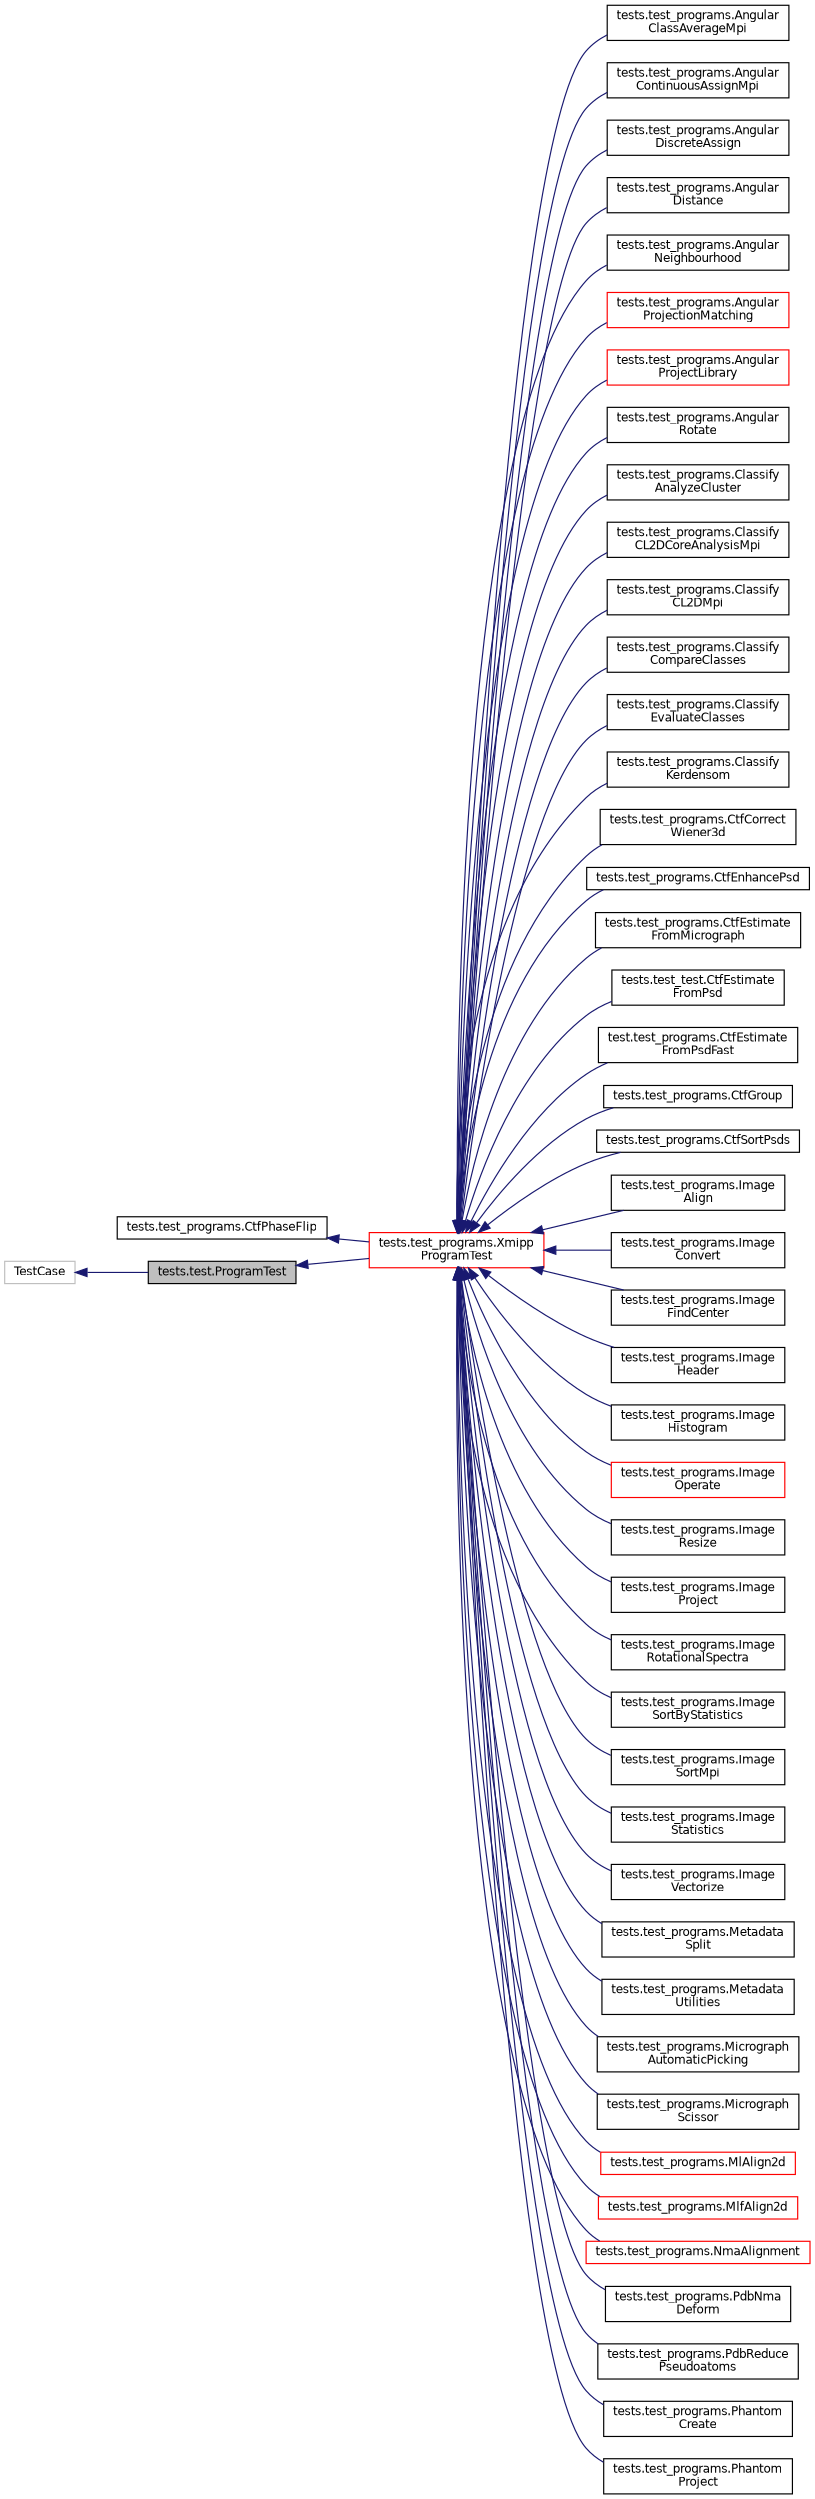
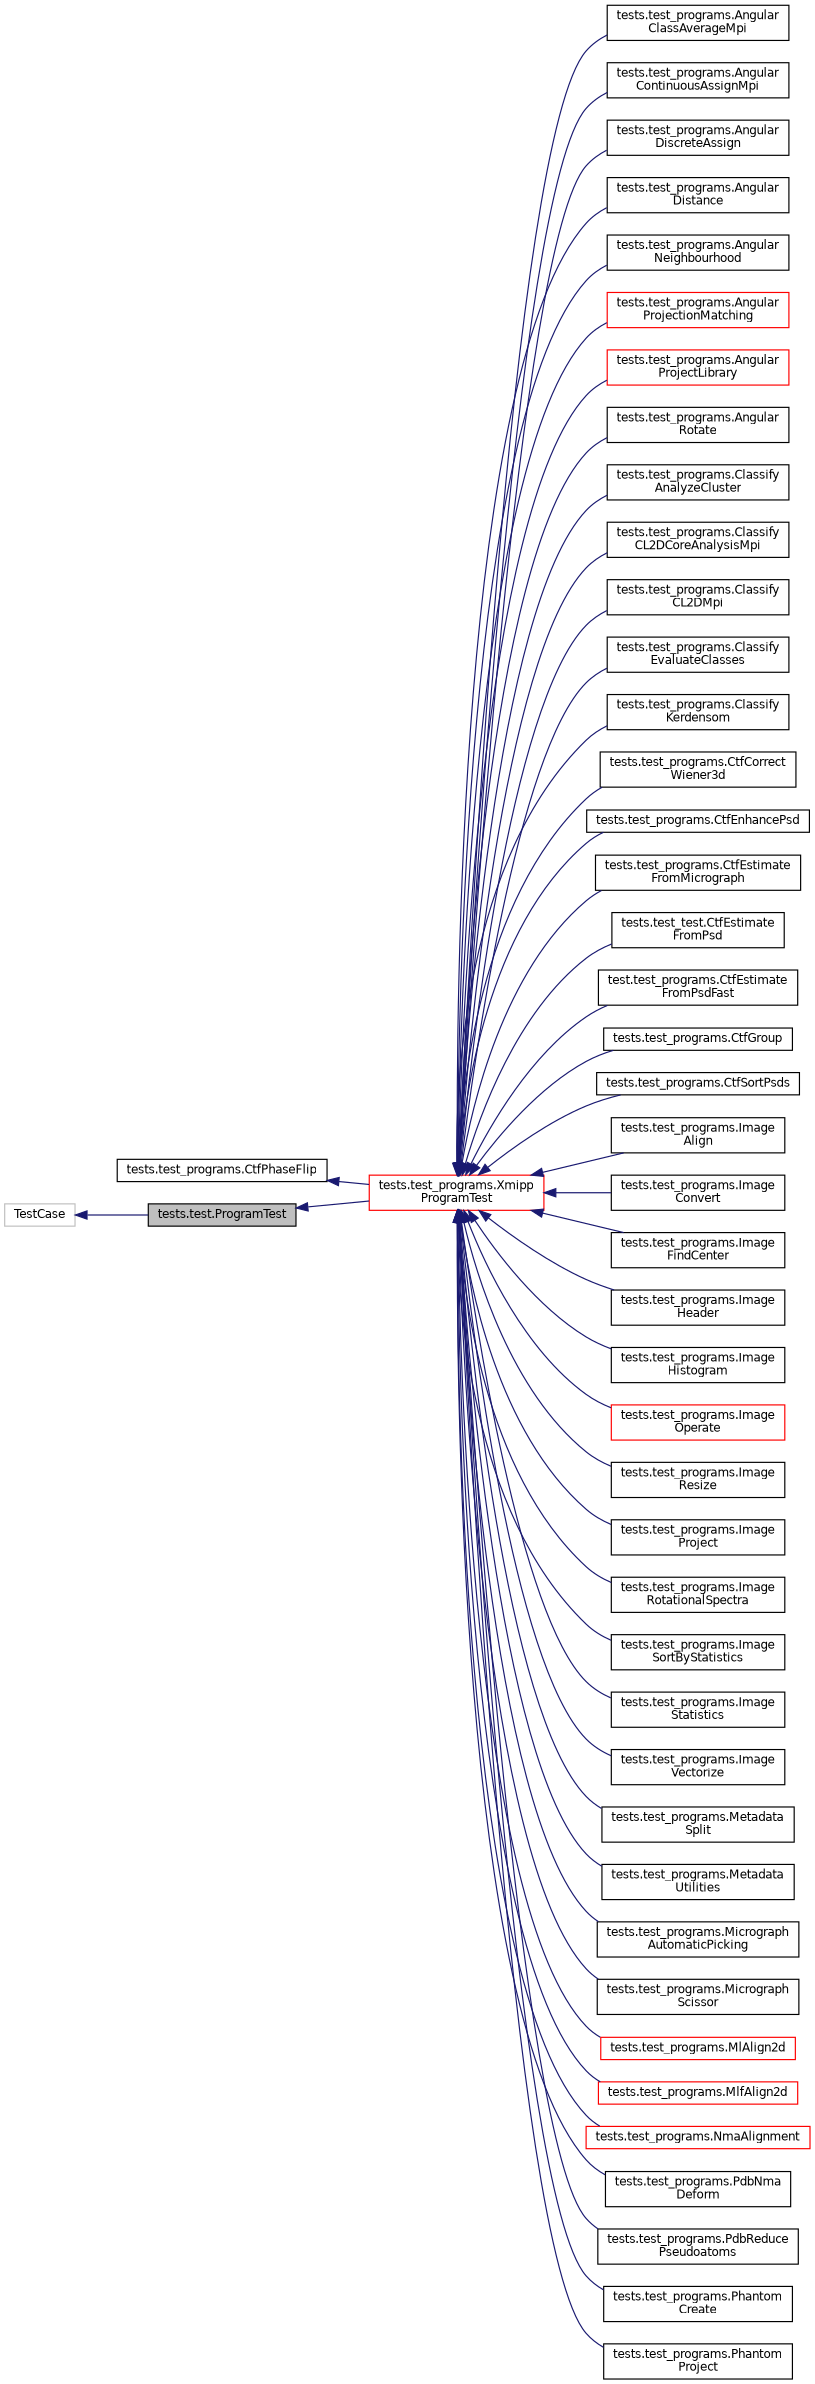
  digraph {
    rankdir=LR
    node [color=black fillcolor=white fontname=Helvetica fontsize=10 shape=record style=filled]
    edge [color=midnightblue dir=back fontname=Helvetica fontsize=10 labelfontname=Helvetica labelfontsize=10 style=solid]
    n1 [fillcolor=grey75 fontcolor=black height=0.2 label="tests.test.ProgramTest" width=0.4]
    n2 [color=red height=0.2 label="tests.test_programs.Xmipp\lProgramTest" width=0.4]
    n3 [height=0.2 label="tests.test_programs.Angular\lClassAverageMpi" width=0.4]
    n4 [height=0.2 label="tests.test_programs.Angular\lContinuousAssignMpi" width=0.4]
    n5 [height=0.2 label="tests.test_programs.Angular\lDiscreteAssign" width=0.4]
    n6 [height=0.2 label="tests.test_programs.Angular\lDistance" width=0.4]
    n7 [height=0.2 label="tests.test_programs.Angular\lNeighbourhood" width=0.4]
    n8 [color=red height=0.2 label="tests.test_programs.Angular\lProjectionMatching" width=0.4]
    n9 [color=red height=0.2 label="tests.test_programs.Angular\lProjectLibrary" width=0.4]
    n10 [height=0.2 label="tests.test_programs.Angular\lRotate" width=0.4]
    n11 [height=0.2 label="tests.test_programs.Classify\lAnalyzeCluster" width=0.4]
    n12 [height=0.2 label="tests.test_programs.Classify\lCL2DCoreAnalysisMpi" width=0.4]
    n13 [height=0.2 label="tests.test_programs.Classify\lCL2DMpi" width=0.4]
-   n14 [height=0.2 label="tests.test_programs.Classify\lCompareClasses" width=0.4]
    n15 [height=0.2 label="tests.test_programs.Classify\lEvaluateClasses" width=0.4]
    n16 [height=0.2 label="tests.test_programs.Classify\lKerdensom" width=0.4]
    n17 [height=0.2 label="tests.test_programs.CtfCorrect\lWiener3d" width=0.4]
    n18 [height=0.2 label="tests.test_programs.CtfEnhancePsd" width=0.4]
    n19 [height=0.2 label="tests.test_programs.CtfEstimate\lFromMicrograph" width=0.4]
    n20 [height=0.2 label="tests.test_test.CtfEstimate\lFromPsd" width=0.4]
    n21 [height=0.2 label="test.test_programs.CtfEstimate\lFromPsdFast" width=0.4]
    n22 [height=0.2 label="tests.test_programs.CtfGroup" width=0.4]
    n23 [height=0.2 label="tests.test_programs.CtfSortPsds" width=0.4]
    n24 [height=0.2 label="tests.test_programs.Image\lAlign" width=0.4]
    n25 [height=0.2 label="tests.test_programs.Image\lConvert" width=0.4]
    n26 [height=0.2 label="tests.test_programs.Image\lFindCenter" width=0.4]
    n27 [height=0.2 label="tests.test_programs.Image\lHeader" width=0.4]
    n28 [height=0.2 label="tests.test_programs.Image\lHistogram" width=0.4]
    n29 [color=red height=0.2 label="tests.test_programs.Image\lOperate" width=0.4]
    n30 [height=0.2 label="tests.test_programs.Image\lResize" width=0.4]
    n31 [height=0.2 label="tests.test_programs.Image\lProject" width=0.4]
    n32 [height=0.2 label="tests.test_programs.Image\lRotationalSpectra" width=0.4]
    n33 [height=0.2 label="tests.test_programs.Image\lSortByStatistics" width=0.4]
-   n34 [height=0.2 label="tests.test_programs.Image\lSortMpi" width=0.4]
    n35 [height=0.2 label="tests.test_programs.Image\lStatistics" width=0.4]
    n36 [height=0.2 label="tests.test_programs.Image\lVectorize" width=0.4]
    n37 [height=0.2 label="tests.test_programs.Metadata\lSplit" width=0.4]
    n38 [height=0.2 label="tests.test_programs.Metadata\lUtilities" width=0.4]
    n39 [height=0.2 label="tests.test_programs.Micrograph\lAutomaticPicking" width=0.4]
    n40 [height=0.2 label="tests.test_programs.Micrograph\lScissor" width=0.4]
    n41 [color=red height=0.2 label="tests.test_programs.MlAlign2d" width=0.4]
    n42 [color=red height=0.2 label="tests.test_programs.MlfAlign2d" width=0.4]
    n43 [color=red height=0.2 label="tests.test_programs.NmaAlignment" width=0.4]
    n44 [height=0.2 label="tests.test_programs.PdbNma\lDeform" width=0.4]
    n45 [height=0.2 label="tests.test_programs.PdbReduce\lPseudoatoms" width=0.4]
    n46 [height=0.2 label="tests.test_programs.Phantom\lCreate" width=0.4]
    n47 [height=0.2 label="tests.test_programs.Phantom\lProject" width=0.4]
    n48 [color=grey75 height=0.2 label=TestCase width=0.4]
    n49 [height=0.2 label="tests.test_programs.CtfPhaseFlip" width=0.4]
    n1 -> n2
    n2 -> n3
    n2 -> n4
    n2 -> n5
    n2 -> n6
    n2 -> n7
    n2 -> n8
    n2 -> n9
    n2 -> n10
    n2 -> n11
    n2 -> n12
    n2 -> n13
-   n2 -> n14
    n2 -> n15
    n2 -> n16
    n2 -> n17
    n2 -> n18
    n2 -> n19
    n2 -> n20
    n2 -> n21
    n2 -> n22
    n2 -> n23
    n2 -> n24
    n2 -> n25
    n2 -> n26
    n2 -> n27
    n2 -> n28
    n2 -> n29
    n2 -> n30
    n2 -> n31
    n2 -> n32
    n2 -> n33
-   n2 -> n34
    n2 -> n35
    n2 -> n36
    n2 -> n37
    n2 -> n38
    n2 -> n39
    n2 -> n40
    n2 -> n41
    n2 -> n42
    n2 -> n43
    n2 -> n44
    n2 -> n45
    n2 -> n46
    n2 -> n47
    n48 -> n1
    n49 -> n2
  }
